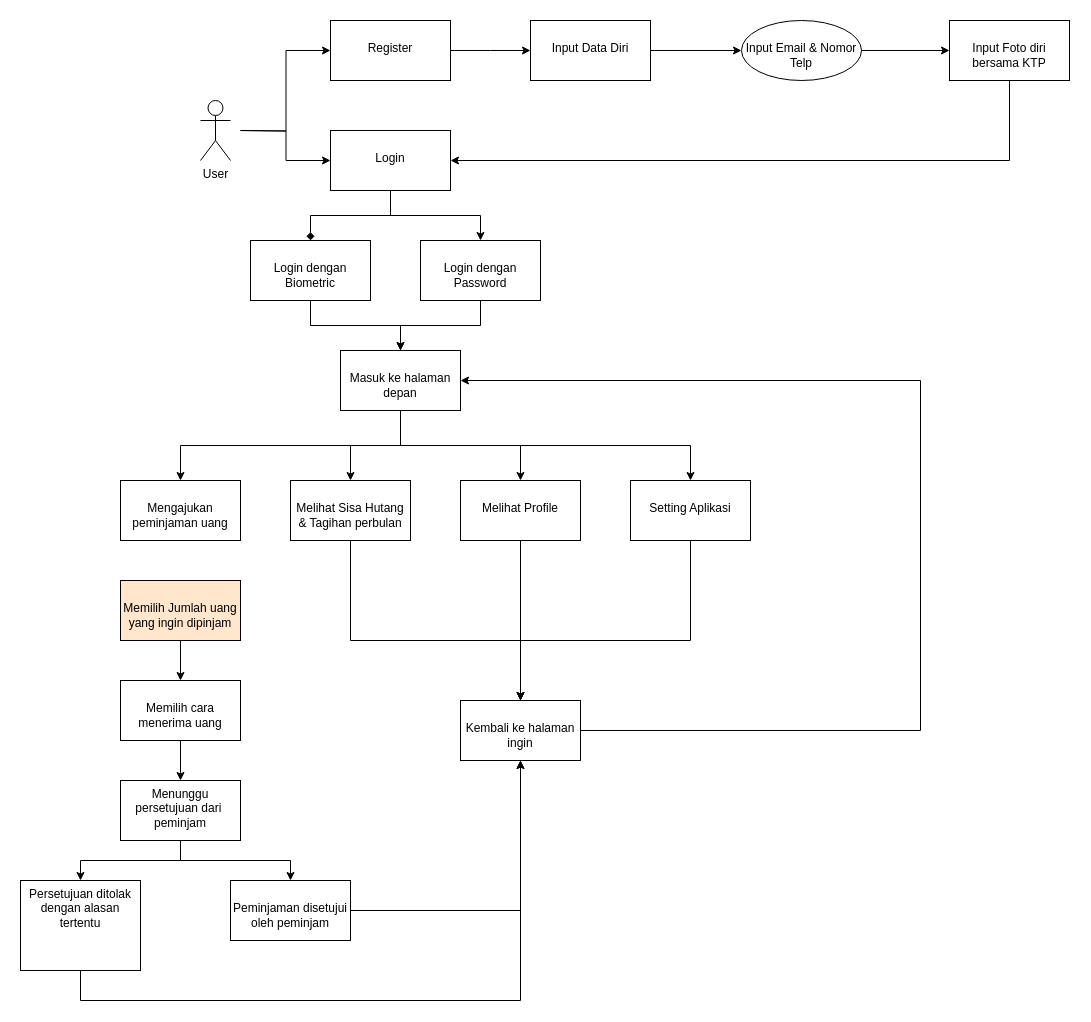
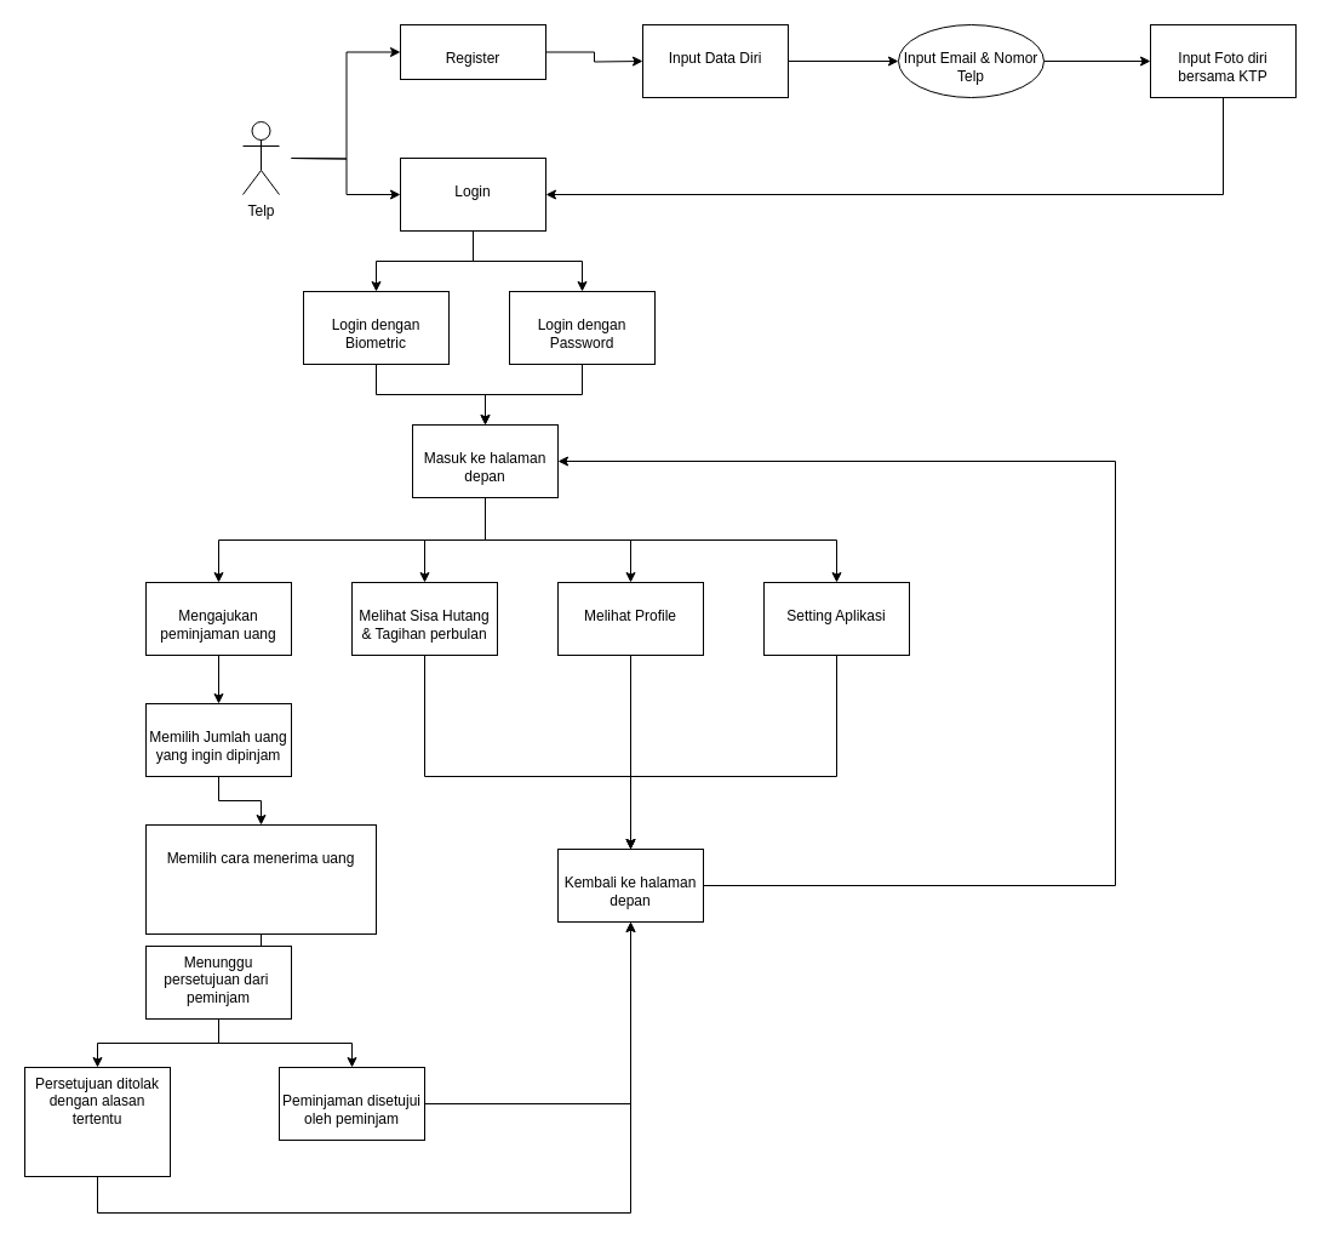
  <mxCell id="0" />
  <mxCell id="1" parent="0" />
  <mxCell id="2" value="" style="edgeStyle=orthogonalEdgeStyle;rounded=0;orthogonalLoop=1;jettySize=auto;html=1;entryX=0;entryY=0.5;entryDx=0;entryDy=0;" parent="1" target="5" edge="1"><mxGeometry relative="1" as="geometry"><mxPoint x="240" y="130.023" as="sourcePoint" /></mxGeometry></mxCell>
- <mxCell id="3" value="User" style="shape=umlActor;verticalLabelPosition=bottom;verticalAlign=top;html=1;outlineConnect=0;" parent="1" vertex="1"><mxGeometry x="200" y="100" width="30" height="60" as="geometry" /></mxCell>
+ <mxCell id="3" value="Telp" style="shape=umlActor;verticalLabelPosition=bottom;verticalAlign=top;html=1;outlineConnect=0;" parent="1" vertex="1"><mxGeometry x="200" y="100" width="30" height="60" as="geometry" /></mxCell>
  <mxCell id="4" value="" style="edgeStyle=orthogonalEdgeStyle;rounded=0;orthogonalLoop=1;jettySize=auto;html=1;" parent="1" source="5" edge="1"><mxGeometry relative="1" as="geometry"><mxPoint x="530" y="50" as="targetPoint" /></mxGeometry></mxCell>
- <mxCell id="5" value="&lt;br&gt;&lt;div style=&quot;&quot;&gt;&lt;span style=&quot;background-color: initial;&quot;&gt;Register&lt;/span&gt;&lt;/div&gt;" style="whiteSpace=wrap;html=1;verticalAlign=top;" parent="1" vertex="1"><mxGeometry x="330" y="20" width="120" height="60" as="geometry" /></mxCell>
- <mxCell id="6" style="edgeStyle=orthogonalEdgeStyle;rounded=0;orthogonalLoop=1;jettySize=auto;html=1;entryX=0.5;entryY=0;entryDx=0;entryDy=0;endArrow=diamond;" parent="1" source="8" target="17" edge="1"><mxGeometry relative="1" as="geometry" /></mxCell>
+ <mxCell id="5" value="&lt;br&gt;&lt;div style=&quot;&quot;&gt;&lt;span style=&quot;background-color: initial;&quot;&gt;Register&lt;/span&gt;&lt;/div&gt;" style="whiteSpace=wrap;html=1;verticalAlign=top;" parent="1" vertex="1"><mxGeometry x="330" y="20" width="120" height="45" as="geometry" /></mxCell>
+ <mxCell id="6" style="edgeStyle=orthogonalEdgeStyle;rounded=0;orthogonalLoop=1;jettySize=auto;html=1;entryX=0.5;entryY=0;entryDx=0;entryDy=0;" parent="1" source="8" target="17" edge="1"><mxGeometry relative="1" as="geometry" /></mxCell>
  <mxCell id="7" style="edgeStyle=orthogonalEdgeStyle;rounded=0;orthogonalLoop=1;jettySize=auto;html=1;entryX=0.5;entryY=0;entryDx=0;entryDy=0;" parent="1" source="8" target="15" edge="1"><mxGeometry relative="1" as="geometry" /></mxCell>
  <mxCell id="8" value="&lt;br&gt;Login" style="whiteSpace=wrap;html=1;verticalAlign=top;" parent="1" vertex="1"><mxGeometry x="330" y="130" width="120" height="60" as="geometry" /></mxCell>
  <mxCell id="9" value="" style="edgeStyle=orthogonalEdgeStyle;rounded=0;orthogonalLoop=1;jettySize=auto;html=1;entryX=0;entryY=0.5;entryDx=0;entryDy=0;" parent="1" target="8" edge="1"><mxGeometry relative="1" as="geometry"><mxPoint x="240" y="130" as="sourcePoint" /><mxPoint x="340" y="10" as="targetPoint" /></mxGeometry></mxCell>
  <mxCell id="10" value="" style="edgeStyle=orthogonalEdgeStyle;rounded=0;orthogonalLoop=1;jettySize=auto;html=1;" parent="1" source="11" target="13" edge="1"><mxGeometry relative="1" as="geometry" /></mxCell>
  <mxCell id="11" value="&lt;br&gt;&lt;div style=&quot;&quot;&gt;&lt;span style=&quot;background-color: initial;&quot;&gt;Input Email &amp;amp; Nomor Telp&lt;/span&gt;&lt;/div&gt;" style="ellipse;whiteSpace=wrap;html=1;verticalAlign=top;align=center;" parent="1" vertex="1"><mxGeometry x="741" y="20" width="120" height="60" as="geometry" /></mxCell>
  <mxCell id="12" style="edgeStyle=orthogonalEdgeStyle;rounded=0;orthogonalLoop=1;jettySize=auto;html=1;entryX=1;entryY=0.5;entryDx=0;entryDy=0;exitX=0.5;exitY=1;exitDx=0;exitDy=0;" parent="1" source="13" target="8" edge="1"><mxGeometry relative="1" as="geometry"><Array as="points"><mxPoint x="1009" y="160" /></Array></mxGeometry></mxCell>
  <mxCell id="13" value="&lt;br&gt;Input Foto diri bersama KTP" style="whiteSpace=wrap;html=1;verticalAlign=top;align=center;" parent="1" vertex="1"><mxGeometry x="949" y="20" width="120" height="60" as="geometry" /></mxCell>
  <mxCell id="14" style="edgeStyle=orthogonalEdgeStyle;rounded=0;orthogonalLoop=1;jettySize=auto;html=1;exitX=0.5;exitY=1;exitDx=0;exitDy=0;entryX=0.5;entryY=0;entryDx=0;entryDy=0;" parent="1" source="15" target="21" edge="1"><mxGeometry relative="1" as="geometry" /></mxCell>
  <mxCell id="15" value="&lt;br&gt;Login dengan Password" style="whiteSpace=wrap;html=1;verticalAlign=top;" parent="1" vertex="1"><mxGeometry x="420" y="240" width="120" height="60" as="geometry" /></mxCell>
  <mxCell id="16" style="edgeStyle=orthogonalEdgeStyle;rounded=0;orthogonalLoop=1;jettySize=auto;html=1;entryX=0.5;entryY=0;entryDx=0;entryDy=0;" parent="1" source="17" target="21" edge="1"><mxGeometry relative="1" as="geometry" /></mxCell>
  <mxCell id="17" value="&lt;br&gt;Login dengan Biometric" style="whiteSpace=wrap;html=1;verticalAlign=top;" parent="1" vertex="1"><mxGeometry x="250" y="240" width="120" height="60" as="geometry" /></mxCell>
  <mxCell id="18" style="edgeStyle=orthogonalEdgeStyle;rounded=0;orthogonalLoop=1;jettySize=auto;html=1;exitX=0.5;exitY=1;exitDx=0;exitDy=0;entryX=0.5;entryY=0;entryDx=0;entryDy=0;" parent="1" source="21" target="23" edge="1"><mxGeometry relative="1" as="geometry"><mxPoint x="399.385" y="440" as="targetPoint" /></mxGeometry></mxCell>
  <mxCell id="19" style="edgeStyle=orthogonalEdgeStyle;rounded=0;orthogonalLoop=1;jettySize=auto;html=1;" parent="1" source="21" target="25" edge="1"><mxGeometry relative="1" as="geometry" /></mxCell>
  <mxCell id="20" style="edgeStyle=orthogonalEdgeStyle;rounded=0;orthogonalLoop=1;jettySize=auto;html=1;" parent="1" source="21" target="27" edge="1"><mxGeometry relative="1" as="geometry" /></mxCell>
  <mxCell id="21" value="&lt;br&gt;Masuk ke halaman depan" style="whiteSpace=wrap;html=1;verticalAlign=top;" parent="1" vertex="1"><mxGeometry x="340" y="350" width="120" height="60" as="geometry" /></mxCell>
+ <mxCell id="22" value="" style="edgeStyle=orthogonalEdgeStyle;rounded=0;orthogonalLoop=1;jettySize=auto;html=1;" parent="1" source="23" target="29" edge="1"><mxGeometry relative="1" as="geometry" /></mxCell>
  <mxCell id="23" value="&lt;br&gt;Mengajukan peminjaman uang" style="whiteSpace=wrap;html=1;verticalAlign=top;" parent="1" vertex="1"><mxGeometry x="120" y="480" width="120" height="60" as="geometry" /></mxCell>
  <mxCell id="24" style="edgeStyle=orthogonalEdgeStyle;rounded=0;orthogonalLoop=1;jettySize=auto;html=1;entryX=0.5;entryY=0;entryDx=0;entryDy=0;" edge="1" parent="1" source="25" target="31"><mxGeometry relative="1" as="geometry"><Array as="points"><mxPoint x="350" y="640" /><mxPoint x="520" y="640" /></Array></mxGeometry></mxCell>
  <mxCell id="25" value="&lt;br&gt;Melihat Sisa Hutang &amp;amp; Tagihan perbulan" style="whiteSpace=wrap;html=1;verticalAlign=top;" parent="1" vertex="1"><mxGeometry x="290" y="480" width="120" height="60" as="geometry" /></mxCell>
  <mxCell id="26" style="edgeStyle=orthogonalEdgeStyle;rounded=0;orthogonalLoop=1;jettySize=auto;html=1;" edge="1" parent="1" source="27" target="31"><mxGeometry relative="1" as="geometry" /></mxCell>
  <mxCell id="27" value="&lt;br&gt;Melihat Profile" style="whiteSpace=wrap;html=1;verticalAlign=top;" parent="1" vertex="1"><mxGeometry x="460" y="480" width="120" height="60" as="geometry" /></mxCell>
  <mxCell id="28" value="" style="edgeStyle=orthogonalEdgeStyle;rounded=0;orthogonalLoop=1;jettySize=auto;html=1;" parent="1" source="29" target="33" edge="1"><mxGeometry relative="1" as="geometry" /></mxCell>
- <mxCell id="29" value="&lt;br&gt;Memilih Jumlah uang yang ingin dipinjam" style="whiteSpace=wrap;html=1;verticalAlign=top;fillColor=#ffe6cc;" parent="1" vertex="1"><mxGeometry x="120" y="580" width="120" height="60" as="geometry" /></mxCell>
+ <mxCell id="29" value="&lt;br&gt;Memilih Jumlah uang yang ingin dipinjam" style="whiteSpace=wrap;html=1;verticalAlign=top;" parent="1" vertex="1"><mxGeometry x="120" y="580" width="120" height="60" as="geometry" /></mxCell>
  <mxCell id="30" style="edgeStyle=orthogonalEdgeStyle;rounded=0;orthogonalLoop=1;jettySize=auto;html=1;entryX=1;entryY=0.5;entryDx=0;entryDy=0;" edge="1" parent="1" source="31" target="21"><mxGeometry relative="1" as="geometry"><Array as="points"><mxPoint x="920" y="730" /><mxPoint x="920" y="380" /></Array></mxGeometry></mxCell>
- <mxCell id="31" value="&lt;br&gt;Kembali ke halaman ingin" style="whiteSpace=wrap;html=1;verticalAlign=top;" parent="1" vertex="1"><mxGeometry x="460" y="700" width="120" height="60" as="geometry" /></mxCell>
+ <mxCell id="31" value="&lt;br&gt;Kembali ke halaman depan" style="whiteSpace=wrap;html=1;verticalAlign=top;" parent="1" vertex="1"><mxGeometry x="460" y="700" width="120" height="60" as="geometry" /></mxCell>
  <mxCell id="32" value="" style="edgeStyle=orthogonalEdgeStyle;rounded=0;orthogonalLoop=1;jettySize=auto;html=1;" parent="1" source="33" target="36" edge="1"><mxGeometry relative="1" as="geometry" /></mxCell>
- <mxCell id="33" value="&lt;br&gt;Memilih cara menerima uang" style="whiteSpace=wrap;html=1;verticalAlign=top;" parent="1" vertex="1"><mxGeometry x="120" y="680" width="120" height="60" as="geometry" /></mxCell>
+ <mxCell id="33" value="&lt;br&gt;Memilih cara menerima uang" style="whiteSpace=wrap;html=1;verticalAlign=top;" parent="1" vertex="1"><mxGeometry x="120" y="680" width="190" height="90" as="geometry" /></mxCell>
  <mxCell id="34" value="" style="edgeStyle=orthogonalEdgeStyle;rounded=0;orthogonalLoop=1;jettySize=auto;html=1;" parent="1" source="36" target="38" edge="1"><mxGeometry relative="1" as="geometry" /></mxCell>
  <mxCell id="35" value="" style="edgeStyle=orthogonalEdgeStyle;rounded=0;orthogonalLoop=1;jettySize=auto;html=1;" parent="1" source="36" target="40" edge="1"><mxGeometry relative="1" as="geometry" /></mxCell>
  <mxCell id="36" value="Menunggu persetujuan dari&amp;nbsp; peminjam" style="whiteSpace=wrap;html=1;verticalAlign=top;" parent="1" vertex="1"><mxGeometry x="120" y="780" width="120" height="60" as="geometry" /></mxCell>
  <mxCell id="37" style="edgeStyle=orthogonalEdgeStyle;rounded=0;orthogonalLoop=1;jettySize=auto;html=1;entryX=0.5;entryY=1;entryDx=0;entryDy=0;" edge="1" parent="1" source="38" target="31"><mxGeometry relative="1" as="geometry" /></mxCell>
  <mxCell id="38" value="&lt;br&gt;Peminjaman disetujui oleh peminjam" style="whiteSpace=wrap;html=1;verticalAlign=top;" parent="1" vertex="1"><mxGeometry x="230" y="880" width="120" height="60" as="geometry" /></mxCell>
  <mxCell id="39" style="edgeStyle=orthogonalEdgeStyle;rounded=0;orthogonalLoop=1;jettySize=auto;html=1;entryX=0.5;entryY=1;entryDx=0;entryDy=0;" edge="1" parent="1" source="40" target="31"><mxGeometry relative="1" as="geometry"><Array as="points"><mxPoint x="80" y="1000" /><mxPoint x="520" y="1000" /></Array></mxGeometry></mxCell>
  <mxCell id="40" value="Persetujuan ditolak dengan alasan tertentu" style="whiteSpace=wrap;html=1;verticalAlign=top;" parent="1" vertex="1"><mxGeometry x="20" y="880" width="120" height="90" as="geometry" /></mxCell>
  <mxCell id="41" style="edgeStyle=orthogonalEdgeStyle;rounded=0;orthogonalLoop=1;jettySize=auto;html=1;entryX=0.5;entryY=0;entryDx=0;entryDy=0;" edge="1" parent="1" source="42" target="31"><mxGeometry relative="1" as="geometry"><Array as="points"><mxPoint x="690" y="640" /><mxPoint x="520" y="640" /></Array></mxGeometry></mxCell>
  <mxCell id="42" value="&lt;br&gt;Setting Aplikasi" style="whiteSpace=wrap;html=1;verticalAlign=top;" parent="1" vertex="1"><mxGeometry x="630" y="480" width="120" height="60" as="geometry" /></mxCell>
  <mxCell id="43" style="edgeStyle=orthogonalEdgeStyle;rounded=0;orthogonalLoop=1;jettySize=auto;html=1;exitX=0.5;exitY=1;exitDx=0;exitDy=0;entryX=0.5;entryY=0;entryDx=0;entryDy=0;" parent="1" source="21" target="42" edge="1"><mxGeometry relative="1" as="geometry"><mxPoint x="410.03" y="420" as="sourcePoint" /><mxPoint x="530.03" y="490" as="targetPoint" /></mxGeometry></mxCell>
  <mxCell id="44" style="edgeStyle=orthogonalEdgeStyle;rounded=0;orthogonalLoop=1;jettySize=auto;html=1;" edge="1" parent="1" source="45" target="11"><mxGeometry relative="1" as="geometry" /></mxCell>
  <mxCell id="45" value="&lt;br&gt;Input Data Diri" style="whiteSpace=wrap;html=1;verticalAlign=top;align=center;" vertex="1" parent="1"><mxGeometry x="530" y="20" width="120" height="60" as="geometry" /></mxCell>
